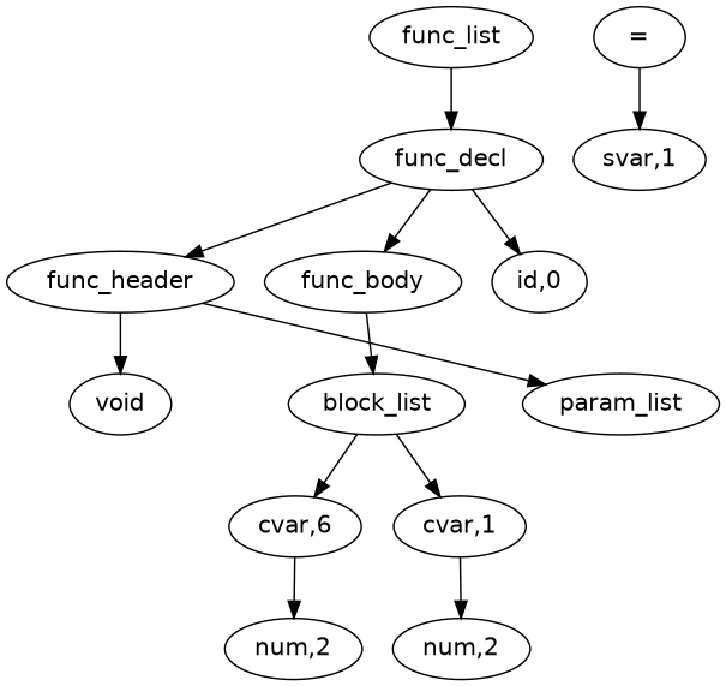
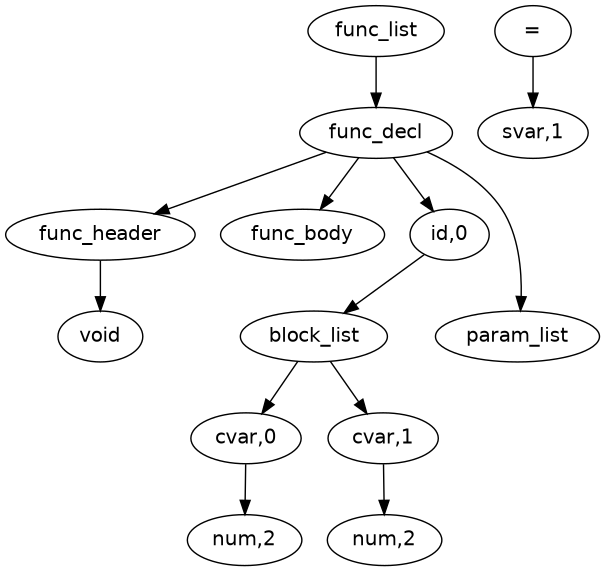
  digraph {
    fontname="DejaVu Sans"
    ordering=out
    node [fontname="DejaVu Sans"]
    edge [fontname="DejaVu Sans"]
    n1 [label=func_list]
    n2 [label=func_decl]
    n3 [label=func_header]
    n4 [label=func_body]
    n5 [label="id,0"]
    n6 [label=void]
    n7 [label=param_list]
    n8 [label=block_list]
-   n9 [label="cvar,6"]
+   n9 [label="cvar,0"]
    n10 [label="cvar,1"]
    n11 [label="num,2"]
    n12 [label="num,2"]
    n13 [label="="]
    n14 [label="svar,1"]
    n1 -> n2
    n2 -> n3
    n2 -> n4
    n2 -> n5
    n3 -> n6
-   n3 -> n7
-   n4 -> n8
+   n2 -> n7
+   n5 -> n8
    n8 -> n9
    n8 -> n10
    n9 -> n11
    n10 -> n12
    n13 -> n14
  }
